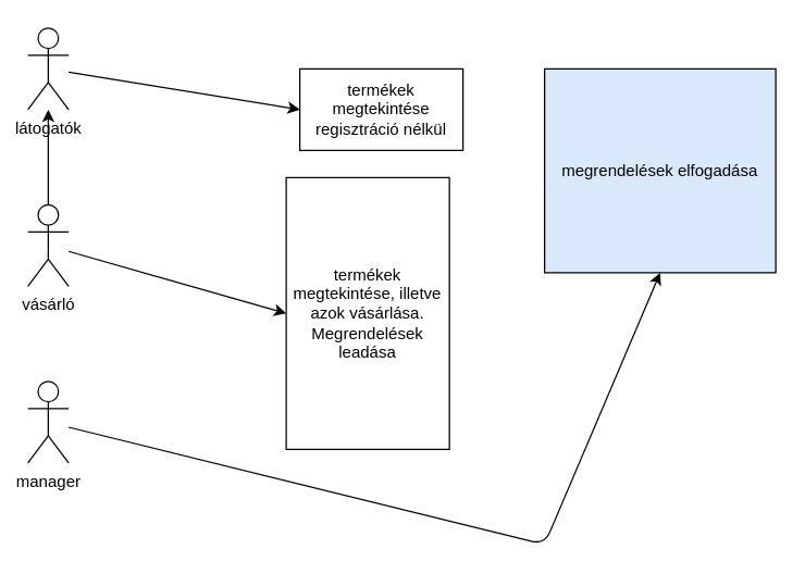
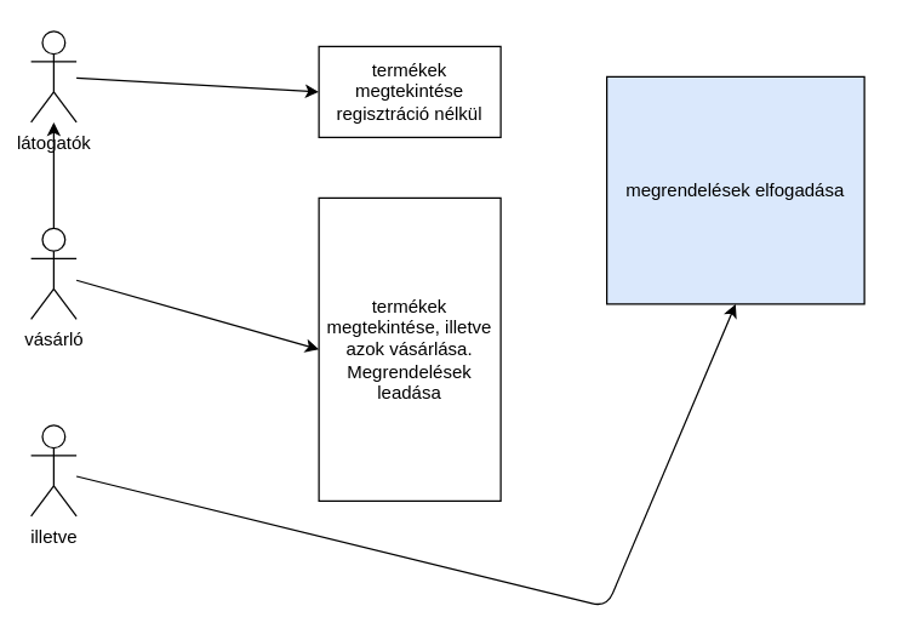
  <mxCell id="0" />
  <mxCell id="1" parent="0" />
  <mxCell id="2" value="látogatók&lt;br&gt;" style="shape=umlActor;verticalLabelPosition=bottom;labelBackgroundColor=#ffffff;verticalAlign=top;html=1;outlineConnect=0;" vertex="1" parent="1"><mxGeometry x="20" y="20" width="30" height="60" as="geometry" /></mxCell>
  <mxCell id="3" value="vásárló" style="shape=umlActor;verticalLabelPosition=bottom;labelBackgroundColor=#ffffff;verticalAlign=top;html=1;outlineConnect=0;" vertex="1" parent="1"><mxGeometry x="20" y="150" width="30" height="60" as="geometry" /></mxCell>
- <mxCell id="4" value="manager" style="shape=umlActor;verticalLabelPosition=bottom;labelBackgroundColor=#ffffff;verticalAlign=top;html=1;outlineConnect=0;" vertex="1" parent="1"><mxGeometry x="20" y="280" width="30" height="60" as="geometry" /></mxCell>
- <mxCell id="5" value="termékek megtekintése regisztráció nélkül&lt;br&gt;" style="rounded=0;whiteSpace=wrap;html=1;" vertex="1" parent="1"><mxGeometry x="220" y="50" width="120" height="60" as="geometry" /></mxCell>
+ <mxCell id="4" value="illetve" style="shape=umlActor;verticalLabelPosition=bottom;labelBackgroundColor=#ffffff;verticalAlign=top;html=1;outlineConnect=0;" vertex="1" parent="1"><mxGeometry x="20" y="280" width="30" height="60" as="geometry" /></mxCell>
+ <mxCell id="5" value="termékek megtekintése regisztráció nélkül&lt;br&gt;" style="rounded=0;whiteSpace=wrap;html=1;" vertex="1" parent="1"><mxGeometry x="210" y="30" width="120" height="60" as="geometry" /></mxCell>
  <mxCell id="6" value="" style="endArrow=classic;html=1;entryX=0;entryY=0.5;entryDx=0;entryDy=0;" edge="1" parent="1" source="2" target="5"><mxGeometry width="50" height="50" relative="1" as="geometry"><mxPoint x="330" y="200" as="sourcePoint" /><mxPoint x="380" y="150" as="targetPoint" /></mxGeometry></mxCell>
  <mxCell id="7" value="" style="endArrow=classic;html=1;exitX=0.5;exitY=0;exitDx=0;exitDy=0;exitPerimeter=0;" edge="1" parent="1" source="3" target="2"><mxGeometry width="50" height="50" relative="1" as="geometry"><mxPoint x="330" y="200" as="sourcePoint" /><mxPoint x="380" y="150" as="targetPoint" /></mxGeometry></mxCell>
  <mxCell id="8" value="termékek megtekintése, illetve azok vásárlása.&lt;br&gt;Megrendelések leadása" style="rounded=0;whiteSpace=wrap;html=1;" vertex="1" parent="1"><mxGeometry x="210" y="130" width="120" height="200" as="geometry" /></mxCell>
  <mxCell id="9" value="" style="endArrow=classic;html=1;entryX=0;entryY=0.5;entryDx=0;entryDy=0;" edge="1" parent="1" source="3" target="8"><mxGeometry width="50" height="50" relative="1" as="geometry"><mxPoint x="330" y="200" as="sourcePoint" /><mxPoint x="380" y="150" as="targetPoint" /></mxGeometry></mxCell>
  <mxCell id="10" value="megrendelések elfogadása" style="rounded=0;whiteSpace=wrap;html=1;fillColor=#dae8fc;" vertex="1" parent="1"><mxGeometry x="400" y="50" width="170" height="150" as="geometry" /></mxCell>
  <mxCell id="11" value="" style="endArrow=classic;html=1;entryX=0.5;entryY=1;entryDx=0;entryDy=0;" edge="1" parent="1" source="4" target="10"><mxGeometry width="50" height="50" relative="1" as="geometry"><mxPoint x="330" y="200" as="sourcePoint" /><mxPoint x="380" y="150" as="targetPoint" /><Array as="points"><mxPoint x="400" y="400" /></Array></mxGeometry></mxCell>
